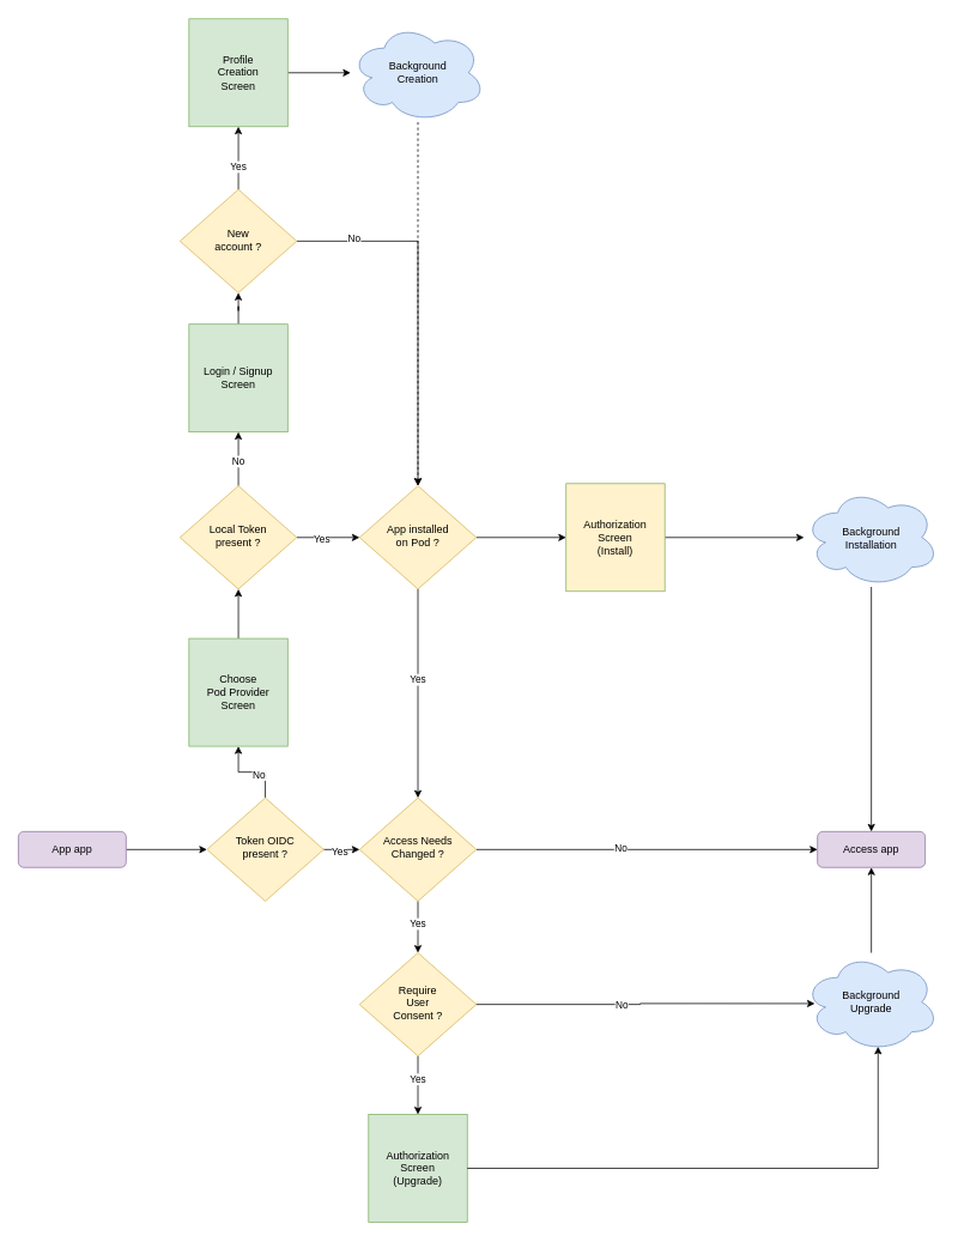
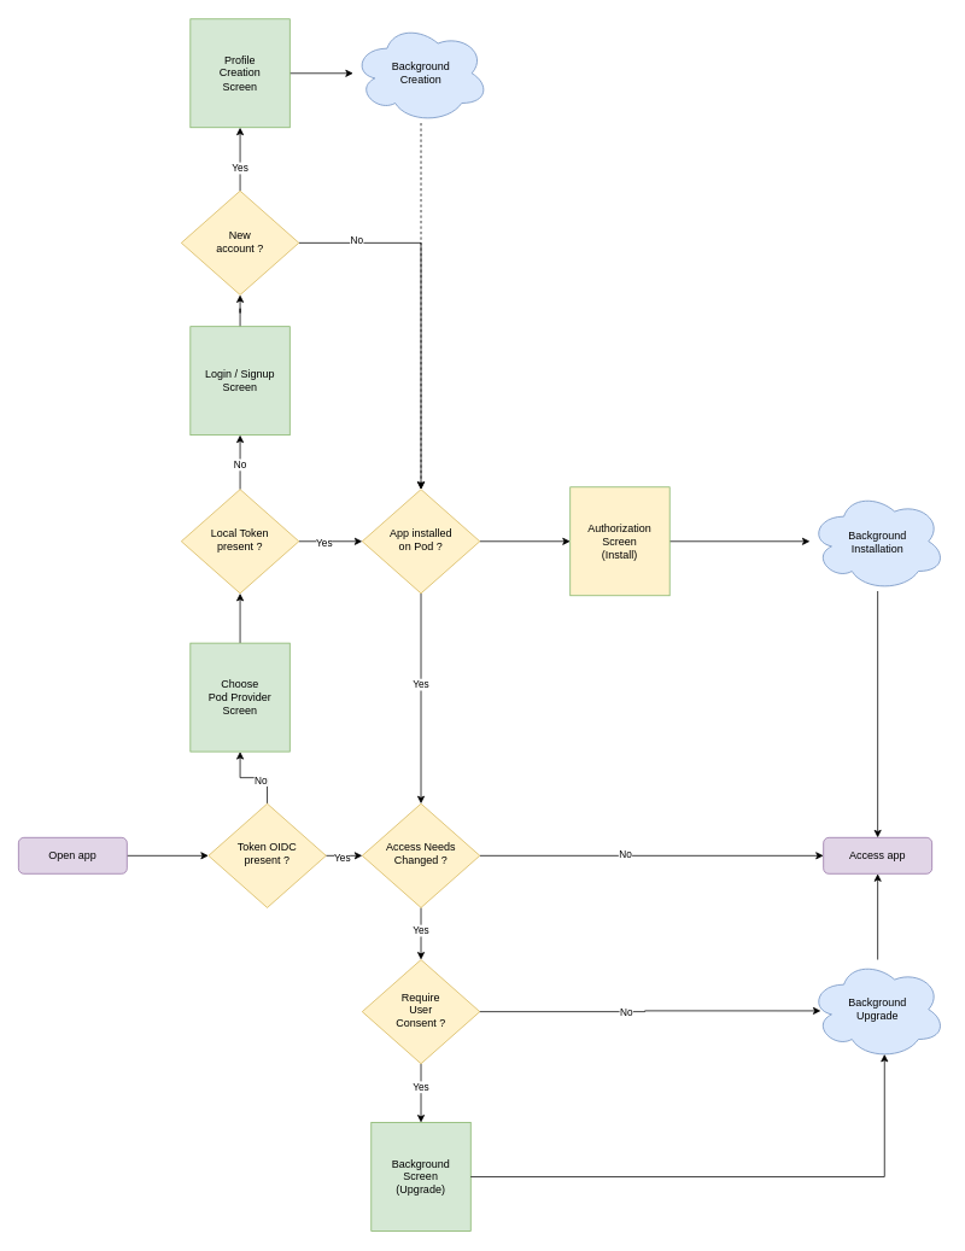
  <mxCell id="0" />
  <mxCell id="1" parent="0" />
  <mxCell id="2" style="edgeStyle=orthogonalEdgeStyle;rounded=0;orthogonalLoop=1;jettySize=auto;html=1;" edge="1" parent="1" source="3" target="8"><mxGeometry relative="1" as="geometry" /></mxCell>
- <mxCell id="3" value="App app" style="rounded=1;whiteSpace=wrap;html=1;fontSize=12;glass=0;strokeWidth=1;shadow=0;fillColor=#e1d5e7;strokeColor=#9673a6;" vertex="1" parent="1"><mxGeometry x="20" y="925" width="120" height="40" as="geometry" /></mxCell>
+ <mxCell id="3" value="Open app" style="rounded=1;whiteSpace=wrap;html=1;fontSize=12;glass=0;strokeWidth=1;shadow=0;fillColor=#e1d5e7;strokeColor=#9673a6;" vertex="1" parent="1"><mxGeometry x="20" y="925" width="120" height="40" as="geometry" /></mxCell>
  <mxCell id="4" style="edgeStyle=orthogonalEdgeStyle;rounded=0;orthogonalLoop=1;jettySize=auto;html=1;entryX=0.5;entryY=1;entryDx=0;entryDy=0;" edge="1" parent="1" source="8" target="10"><mxGeometry relative="1" as="geometry" /></mxCell>
  <mxCell id="5" value="No" style="edgeLabel;html=1;align=center;verticalAlign=middle;resizable=0;points=[];" vertex="1" connectable="0" parent="4"><mxGeometry x="-0.183" y="2" relative="1" as="geometry"><mxPoint y="1" as="offset" /></mxGeometry></mxCell>
  <mxCell id="6" style="edgeStyle=orthogonalEdgeStyle;rounded=0;orthogonalLoop=1;jettySize=auto;html=1;" edge="1" parent="1" source="8" target="15"><mxGeometry relative="1" as="geometry" /></mxCell>
  <mxCell id="7" value="Yes" style="edgeLabel;html=1;align=center;verticalAlign=middle;resizable=0;points=[];" vertex="1" connectable="0" parent="6"><mxGeometry x="-0.143" y="-2" relative="1" as="geometry"><mxPoint as="offset" /></mxGeometry></mxCell>
  <mxCell id="8" value="Token OIDC&lt;br&gt;present ?" style="rhombus;whiteSpace=wrap;html=1;shadow=0;fontFamily=Helvetica;fontSize=12;align=center;strokeWidth=1;spacing=6;spacingTop=-4;fillColor=#fff2cc;strokeColor=#d6b656;" vertex="1" parent="1"><mxGeometry x="230" y="887.5" width="130" height="115" as="geometry" /></mxCell>
  <mxCell id="9" style="edgeStyle=orthogonalEdgeStyle;rounded=0;orthogonalLoop=1;jettySize=auto;html=1;entryX=0.5;entryY=1;entryDx=0;entryDy=0;" edge="1" parent="1" source="10" target="21"><mxGeometry relative="1" as="geometry" /></mxCell>
  <mxCell id="10" value="Choose&lt;br&gt;Pod Provider&lt;br&gt;Screen" style="rounded=0;whiteSpace=wrap;html=1;fillColor=#d5e8d4;strokeColor=#82b366;fontStyle=0" vertex="1" parent="1"><mxGeometry x="210" y="710" width="110" height="120" as="geometry" /></mxCell>
  <mxCell id="11" style="edgeStyle=orthogonalEdgeStyle;rounded=0;orthogonalLoop=1;jettySize=auto;html=1;" edge="1" parent="1" source="15" target="16"><mxGeometry relative="1" as="geometry" /></mxCell>
  <mxCell id="12" value="No" style="edgeLabel;html=1;align=center;verticalAlign=middle;resizable=0;points=[];" vertex="1" connectable="0" parent="11"><mxGeometry x="-0.16" y="2" relative="1" as="geometry"><mxPoint as="offset" /></mxGeometry></mxCell>
  <mxCell id="13" style="edgeStyle=orthogonalEdgeStyle;rounded=0;orthogonalLoop=1;jettySize=auto;html=1;" edge="1" parent="1" source="15" target="43"><mxGeometry relative="1" as="geometry" /></mxCell>
  <mxCell id="14" value="Yes" style="edgeLabel;html=1;align=center;verticalAlign=middle;resizable=0;points=[];" vertex="1" connectable="0" parent="13"><mxGeometry x="-0.118" y="-1" relative="1" as="geometry"><mxPoint as="offset" /></mxGeometry></mxCell>
  <mxCell id="15" value="Access Needs Changed ?" style="rhombus;whiteSpace=wrap;html=1;shadow=0;fontFamily=Helvetica;fontSize=12;align=center;strokeWidth=1;spacing=6;spacingTop=-4;fillColor=#fff2cc;strokeColor=#d6b656;" vertex="1" parent="1"><mxGeometry x="400" y="887.5" width="130" height="115" as="geometry" /></mxCell>
  <mxCell id="16" value="Access app" style="rounded=1;whiteSpace=wrap;html=1;fontSize=12;glass=0;strokeWidth=1;shadow=0;fillColor=#e1d5e7;strokeColor=#9673a6;" vertex="1" parent="1"><mxGeometry x="910" y="925" width="120" height="40" as="geometry" /></mxCell>
  <mxCell id="17" style="edgeStyle=orthogonalEdgeStyle;rounded=0;orthogonalLoop=1;jettySize=auto;html=1;entryX=0.5;entryY=1;entryDx=0;entryDy=0;fontStyle=0" edge="1" parent="1" source="21" target="23"><mxGeometry relative="1" as="geometry" /></mxCell>
  <mxCell id="18" value="No" style="edgeLabel;html=1;align=center;verticalAlign=middle;resizable=0;points=[];fontStyle=0" vertex="1" connectable="0" parent="17"><mxGeometry x="-0.074" y="1" relative="1" as="geometry"><mxPoint as="offset" /></mxGeometry></mxCell>
  <mxCell id="19" style="edgeStyle=orthogonalEdgeStyle;rounded=0;orthogonalLoop=1;jettySize=auto;html=1;fontStyle=0" edge="1" parent="1" source="21" target="34"><mxGeometry relative="1" as="geometry" /></mxCell>
  <mxCell id="20" value="Yes" style="edgeLabel;html=1;align=center;verticalAlign=middle;resizable=0;points=[];fontStyle=0" vertex="1" connectable="0" parent="19"><mxGeometry x="-0.216" y="-1" relative="1" as="geometry"><mxPoint as="offset" /></mxGeometry></mxCell>
  <mxCell id="21" value="Local Token&lt;br&gt;present ?" style="rhombus;whiteSpace=wrap;html=1;shadow=0;fontFamily=Helvetica;fontSize=12;align=center;strokeWidth=1;spacing=6;spacingTop=-4;fillColor=#fff2cc;strokeColor=#d6b656;fontStyle=0" vertex="1" parent="1"><mxGeometry x="200" y="540" width="130" height="115" as="geometry" /></mxCell>
  <mxCell id="22" style="edgeStyle=orthogonalEdgeStyle;rounded=0;orthogonalLoop=1;jettySize=auto;html=1;" edge="1" parent="1" source="23" target="28"><mxGeometry relative="1" as="geometry" /></mxCell>
  <mxCell id="23" value="Login / Signup Screen" style="rounded=0;whiteSpace=wrap;html=1;fillColor=#d5e8d4;strokeColor=#82b366;" vertex="1" parent="1"><mxGeometry x="210" y="360" width="110" height="120" as="geometry" /></mxCell>
  <mxCell id="24" style="edgeStyle=orthogonalEdgeStyle;rounded=0;orthogonalLoop=1;jettySize=auto;html=1;" edge="1" parent="1" source="28" target="30"><mxGeometry relative="1" as="geometry" /></mxCell>
  <mxCell id="25" value="Yes" style="edgeLabel;html=1;align=center;verticalAlign=middle;resizable=0;points=[];" vertex="1" connectable="0" parent="24"><mxGeometry x="-0.244" y="1" relative="1" as="geometry"><mxPoint as="offset" /></mxGeometry></mxCell>
  <mxCell id="26" style="edgeStyle=orthogonalEdgeStyle;rounded=0;orthogonalLoop=1;jettySize=auto;html=1;entryX=0.5;entryY=0;entryDx=0;entryDy=0;" edge="1" parent="1" source="28" target="34"><mxGeometry relative="1" as="geometry" /></mxCell>
  <mxCell id="27" value="No" style="edgeLabel;html=1;align=center;verticalAlign=middle;resizable=0;points=[];" vertex="1" connectable="0" parent="26"><mxGeometry x="-0.693" y="3" relative="1" as="geometry"><mxPoint as="offset" /></mxGeometry></mxCell>
  <mxCell id="28" value="New&lt;br&gt;account ?" style="rhombus;whiteSpace=wrap;html=1;shadow=0;fontFamily=Helvetica;fontSize=12;align=center;strokeWidth=1;spacing=6;spacingTop=-4;fillColor=#fff2cc;strokeColor=#d6b656;fontStyle=0" vertex="1" parent="1"><mxGeometry x="200" y="210" width="130" height="115" as="geometry" /></mxCell>
  <mxCell id="29" style="edgeStyle=orthogonalEdgeStyle;rounded=0;orthogonalLoop=1;jettySize=auto;html=1;" edge="1" parent="1" source="30" target="36"><mxGeometry relative="1" as="geometry" /></mxCell>
  <mxCell id="30" value="Profile&lt;br&gt;Creation &lt;br&gt;Screen" style="rounded=0;whiteSpace=wrap;html=1;fillColor=#d5e8d4;strokeColor=#82b366;" vertex="1" parent="1"><mxGeometry x="210" y="20" width="110" height="120" as="geometry" /></mxCell>
  <mxCell id="31" style="edgeStyle=orthogonalEdgeStyle;rounded=0;orthogonalLoop=1;jettySize=auto;html=1;" edge="1" parent="1" source="34" target="15"><mxGeometry relative="1" as="geometry" /></mxCell>
  <mxCell id="32" value="Yes" style="edgeLabel;html=1;align=center;verticalAlign=middle;resizable=0;points=[];fontStyle=0" vertex="1" connectable="0" parent="31"><mxGeometry x="-0.13" y="-1" relative="1" as="geometry"><mxPoint y="-1" as="offset" /></mxGeometry></mxCell>
  <mxCell id="33" style="edgeStyle=orthogonalEdgeStyle;rounded=0;orthogonalLoop=1;jettySize=auto;html=1;entryX=0;entryY=0.5;entryDx=0;entryDy=0;" edge="1" parent="1" source="34" target="38"><mxGeometry relative="1" as="geometry" /></mxCell>
  <mxCell id="34" value="App installed&lt;br&gt;on Pod ?" style="rhombus;whiteSpace=wrap;html=1;shadow=0;fontFamily=Helvetica;fontSize=12;align=center;strokeWidth=1;spacing=6;spacingTop=-4;fillColor=#fff2cc;strokeColor=#d6b656;fontStyle=0" vertex="1" parent="1"><mxGeometry x="400" y="540" width="130" height="115" as="geometry" /></mxCell>
  <mxCell id="35" style="edgeStyle=orthogonalEdgeStyle;rounded=0;orthogonalLoop=1;jettySize=auto;html=1;dashed=1;" edge="1" parent="1" source="36" target="34"><mxGeometry relative="1" as="geometry" /></mxCell>
  <mxCell id="36" value="Background&lt;br&gt;Creation" style="ellipse;shape=cloud;whiteSpace=wrap;html=1;fillColor=#dae8fc;strokeColor=#6c8ebf;" vertex="1" parent="1"><mxGeometry x="390" y="25" width="150" height="110" as="geometry" /></mxCell>
  <mxCell id="37" style="edgeStyle=orthogonalEdgeStyle;rounded=0;orthogonalLoop=1;jettySize=auto;html=1;" edge="1" parent="1" source="38" target="40"><mxGeometry relative="1" as="geometry" /></mxCell>
  <mxCell id="38" value="Authorization&lt;br&gt;Screen&lt;br&gt;(Install)" style="rounded=0;whiteSpace=wrap;html=1;fillColor=#fff2cc;strokeColor=#82b366;" vertex="1" parent="1"><mxGeometry x="630" y="537.5" width="110" height="120" as="geometry" /></mxCell>
  <mxCell id="39" style="edgeStyle=orthogonalEdgeStyle;rounded=0;orthogonalLoop=1;jettySize=auto;html=1;entryX=0.5;entryY=0;entryDx=0;entryDy=0;" edge="1" parent="1" source="40" target="16"><mxGeometry relative="1" as="geometry" /></mxCell>
  <mxCell id="40" value="Background&lt;br&gt;Installation" style="ellipse;shape=cloud;whiteSpace=wrap;html=1;fillColor=#dae8fc;strokeColor=#6c8ebf;" vertex="1" parent="1"><mxGeometry x="895" y="542.5" width="150" height="110" as="geometry" /></mxCell>
  <mxCell id="41" style="edgeStyle=orthogonalEdgeStyle;rounded=0;orthogonalLoop=1;jettySize=auto;html=1;" edge="1" parent="1" source="43" target="46"><mxGeometry relative="1" as="geometry" /></mxCell>
  <mxCell id="42" value="Yes" style="edgeLabel;html=1;align=center;verticalAlign=middle;resizable=0;points=[];" vertex="1" connectable="0" parent="41"><mxGeometry x="-0.223" y="-1" relative="1" as="geometry"><mxPoint as="offset" /></mxGeometry></mxCell>
  <mxCell id="43" value="Require&lt;br&gt;User&lt;br&gt;Consent ?" style="rhombus;whiteSpace=wrap;html=1;shadow=0;fontFamily=Helvetica;fontSize=12;align=center;strokeWidth=1;spacing=6;spacingTop=-4;fillColor=#fff2cc;strokeColor=#d6b656;" vertex="1" parent="1"><mxGeometry x="400" y="1060" width="130" height="115" as="geometry" /></mxCell>
  <mxCell id="44" style="edgeStyle=orthogonalEdgeStyle;rounded=0;orthogonalLoop=1;jettySize=auto;html=1;entryX=0.5;entryY=1;entryDx=0;entryDy=0;" edge="1" parent="1" source="45" target="16"><mxGeometry relative="1" as="geometry" /></mxCell>
  <mxCell id="45" value="Background&lt;br&gt;Upgrade" style="ellipse;shape=cloud;whiteSpace=wrap;html=1;fillColor=#dae8fc;strokeColor=#6c8ebf;" vertex="1" parent="1"><mxGeometry x="895" y="1060" width="150" height="110" as="geometry" /></mxCell>
- <mxCell id="46" value="Authorization&lt;br&gt;Screen&lt;br&gt;(Upgrade)" style="rounded=0;whiteSpace=wrap;html=1;fillColor=#d5e8d4;strokeColor=#82b366;" vertex="1" parent="1"><mxGeometry x="410" y="1240" width="110" height="120" as="geometry" /></mxCell>
+ <mxCell id="46" value="Background&lt;br&gt;Screen&lt;br&gt;(Upgrade)" style="rounded=0;whiteSpace=wrap;html=1;fillColor=#d5e8d4;strokeColor=#82b366;" vertex="1" parent="1"><mxGeometry x="410" y="1240" width="110" height="120" as="geometry" /></mxCell>
  <mxCell id="47" style="edgeStyle=orthogonalEdgeStyle;rounded=0;orthogonalLoop=1;jettySize=auto;html=1;entryX=0.55;entryY=0.95;entryDx=0;entryDy=0;entryPerimeter=0;" edge="1" parent="1" source="46" target="45"><mxGeometry relative="1" as="geometry" /></mxCell>
  <mxCell id="48" style="edgeStyle=orthogonalEdgeStyle;rounded=0;orthogonalLoop=1;jettySize=auto;html=1;exitX=1;exitY=0.5;exitDx=0;exitDy=0;entryX=0.08;entryY=0.514;entryDx=0;entryDy=0;entryPerimeter=0;" edge="1" parent="1" source="43" target="45"><mxGeometry relative="1" as="geometry" /></mxCell>
  <mxCell id="49" value="No" style="edgeLabel;html=1;align=center;verticalAlign=middle;resizable=0;points=[];" vertex="1" connectable="0" parent="48"><mxGeometry x="-0.143" relative="1" as="geometry"><mxPoint x="-1" as="offset" /></mxGeometry></mxCell>
